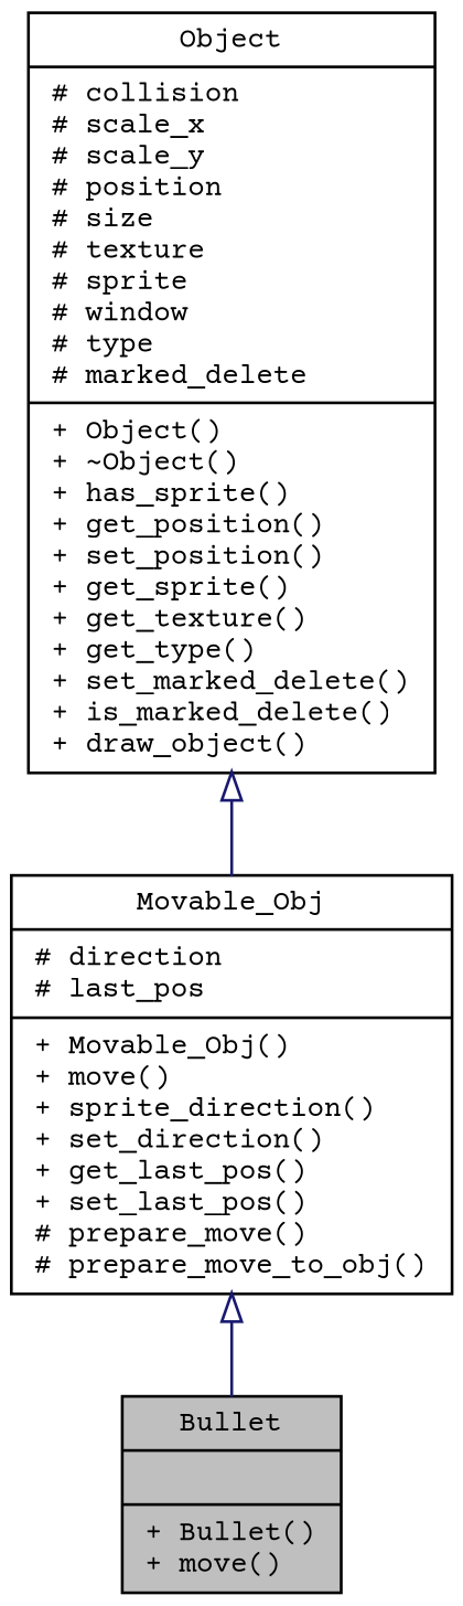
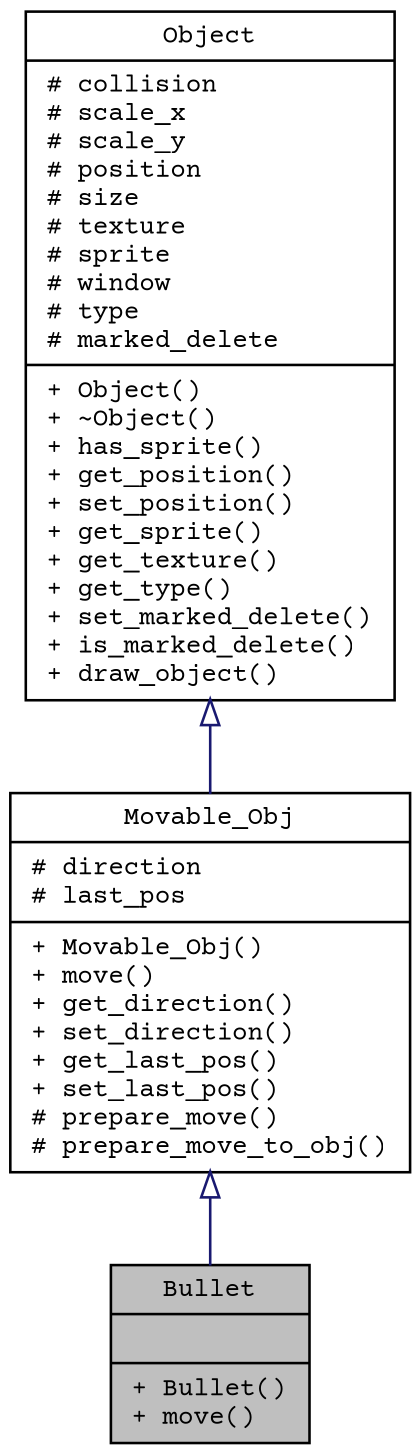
  digraph {
    fontname="Courier Prime"
    node [color=black fillcolor=white fontname="Courier Prime" fontsize=10 shape=record style=filled]
    edge [arrowtail=onormal color=midnightblue dir=back fontname="Courier Prime" fontsize=10 labelfontname=Helvetica labelfontsize=10 style=solid]
    n1 [fillcolor=grey75 fontcolor=black height=0.2 label="{Bullet\n||+ Bullet()\l+ move()\l}" width=0.4]
-   n2 [height=0.2 label="{Movable_Obj\n|# direction\l# last_pos\l|+ Movable_Obj()\l+ move()\l+ sprite_direction()\l+ set_direction()\l+ get_last_pos()\l+ set_last_pos()\l# prepare_move()\l# prepare_move_to_obj()\l}" width=0.4]
+   n2 [height=0.2 label="{Movable_Obj\n|# direction\l# last_pos\l|+ Movable_Obj()\l+ move()\l+ get_direction()\l+ set_direction()\l+ get_last_pos()\l+ set_last_pos()\l# prepare_move()\l# prepare_move_to_obj()\l}" width=0.4]
    n3 [height=0.2 label="{Object\n|# collision\l# scale_x\l# scale_y\l# position\l# size\l# texture\l# sprite\l# window\l# type\l# marked_delete\l|+ Object()\l+ ~Object()\l+ has_sprite()\l+ get_position()\l+ set_position()\l+ get_sprite()\l+ get_texture()\l+ get_type()\l+ set_marked_delete()\l+ is_marked_delete()\l+ draw_object()\l}" width=0.4]
    n2 -> n1
    n3 -> n2
  }
